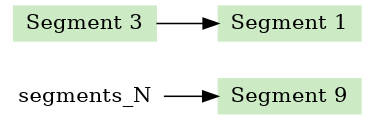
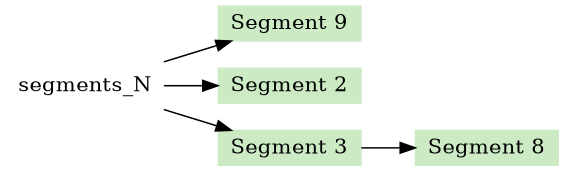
  digraph {
    rankdir=LR
    node [shape=box color="#ccebc5" style=filled]
    n1 [label=segments_N shape=plaintext color="" style=""]
    n2 [height=0.1 label="Segment 9"]
+   n3 [height=0.1 label="Segment 2"]
    n4 [height=0.1 label="Segment 3"]
-   n5 [height=0.1 label="Segment 1"]
+   n5 [height=0.1 label="Segment 8"]
    n1 -> n2
+   n1 -> n3
+   n1 -> n4
    n4 -> n5
  }
